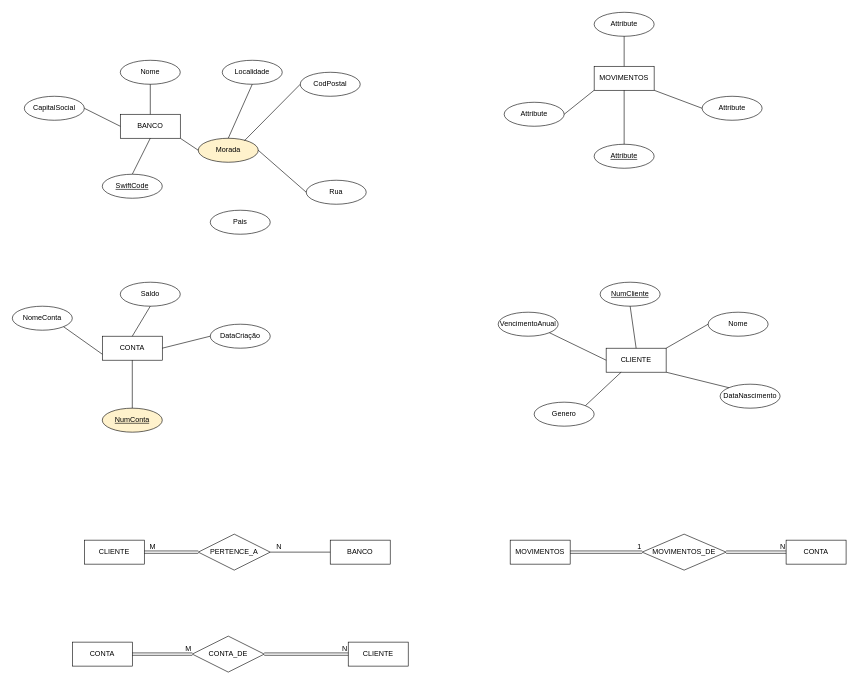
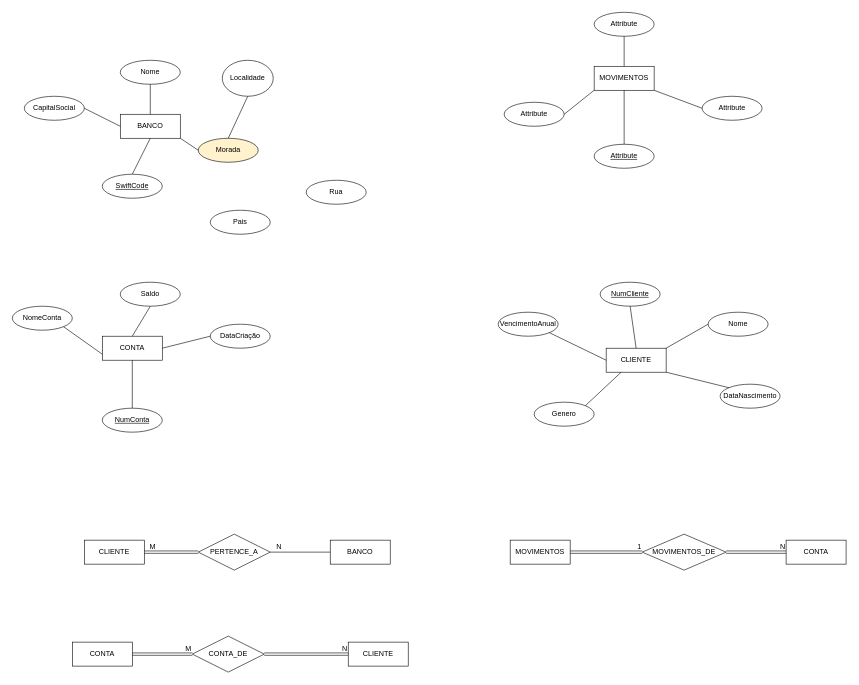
  <mxCell id="0" />
  <mxCell id="1" parent="0" />
  <mxCell id="2" value="BANCO" style="whiteSpace=wrap;html=1;align=center;" vertex="1" parent="1"><mxGeometry x="200" y="190" width="100" height="40" as="geometry" /></mxCell>
  <mxCell id="3" value="CONTA" style="whiteSpace=wrap;html=1;align=center;" vertex="1" parent="1"><mxGeometry x="170" y="560" width="100" height="40" as="geometry" /></mxCell>
  <mxCell id="4" value="CLIENTE" style="whiteSpace=wrap;html=1;align=center;" vertex="1" parent="1"><mxGeometry x="1010" y="580" width="100" height="40" as="geometry" /></mxCell>
  <mxCell id="5" value="MOVIMENTOS" style="whiteSpace=wrap;html=1;align=center;" vertex="1" parent="1"><mxGeometry x="990" y="110" width="100" height="40" as="geometry" /></mxCell>
  <mxCell id="6" value="" style="endArrow=none;html=1;rounded=0;entryX=0.5;entryY=1;entryDx=0;entryDy=0;exitX=0.5;exitY=0;exitDx=0;exitDy=0;" edge="1" parent="1" source="7" target="2"><mxGeometry width="50" height="50" relative="1" as="geometry"><mxPoint x="250" y="350" as="sourcePoint" /><mxPoint x="300" y="350" as="targetPoint" /></mxGeometry></mxCell>
  <mxCell id="7" value="SwiftCode" style="ellipse;whiteSpace=wrap;html=1;align=center;fontStyle=4;" vertex="1" parent="1"><mxGeometry x="170" y="290" width="100" height="40" as="geometry" /></mxCell>
  <mxCell id="8" value="Pais" style="ellipse;whiteSpace=wrap;html=1;align=center;" vertex="1" parent="1"><mxGeometry x="350" y="350" width="100" height="40" as="geometry" /></mxCell>
  <mxCell id="9" value="CapitalSocial" style="ellipse;whiteSpace=wrap;html=1;align=center;" vertex="1" parent="1"><mxGeometry x="40" y="160" width="100" height="40" as="geometry" /></mxCell>
  <mxCell id="10" value="Nome" style="ellipse;whiteSpace=wrap;html=1;align=center;" vertex="1" parent="1"><mxGeometry x="200" y="100" width="100" height="40" as="geometry" /></mxCell>
  <mxCell id="11" value="Morada" style="ellipse;whiteSpace=wrap;html=1;align=center;fillColor=#fff2cc;" vertex="1" parent="1"><mxGeometry x="330" y="230" width="100" height="40" as="geometry" /></mxCell>
  <mxCell id="12" value="Rua" style="ellipse;whiteSpace=wrap;html=1;align=center;" vertex="1" parent="1"><mxGeometry x="510" y="300" width="100" height="40" as="geometry" /></mxCell>
- <mxCell id="13" value="CodPostal" style="ellipse;whiteSpace=wrap;html=1;align=center;" vertex="1" parent="1"><mxGeometry x="500" y="120" width="100" height="40" as="geometry" /></mxCell>
- <mxCell id="14" value="Localidade" style="ellipse;whiteSpace=wrap;html=1;align=center;" vertex="1" parent="1"><mxGeometry x="370" y="100" width="100" height="40" as="geometry" /></mxCell>
- <mxCell id="15" value="" style="endArrow=none;html=1;rounded=0;exitX=0;exitY=0.5;exitDx=0;exitDy=0;entryX=0.77;entryY=0.1;entryDx=0;entryDy=0;entryPerimeter=0;" edge="1" parent="1" source="13" target="11"><mxGeometry width="50" height="50" relative="1" as="geometry"><mxPoint x="320" y="410" as="sourcePoint" /><mxPoint x="370" y="360" as="targetPoint" /></mxGeometry></mxCell>
- <mxCell id="16" value="" style="endArrow=none;html=1;rounded=0;exitX=1;exitY=0.5;exitDx=0;exitDy=0;entryX=0;entryY=0.5;entryDx=0;entryDy=0;" edge="1" parent="1" source="11" target="12"><mxGeometry width="50" height="50" relative="1" as="geometry"><mxPoint x="320" y="410" as="sourcePoint" /><mxPoint x="370" y="360" as="targetPoint" /></mxGeometry></mxCell>
+ <mxCell id="14" value="Localidade" style="ellipse;whiteSpace=wrap;html=1;align=center;" vertex="1" parent="1"><mxGeometry x="370" y="100" width="85" height="60" as="geometry" /></mxCell>
  <mxCell id="17" value="" style="endArrow=none;html=1;rounded=0;exitX=1;exitY=1;exitDx=0;exitDy=0;entryX=0;entryY=0.5;entryDx=0;entryDy=0;" edge="1" parent="1" source="2" target="11"><mxGeometry width="50" height="50" relative="1" as="geometry"><mxPoint x="320" y="410" as="sourcePoint" /><mxPoint x="370" y="360" as="targetPoint" /></mxGeometry></mxCell>
  <mxCell id="18" value="" style="endArrow=none;html=1;rounded=0;exitX=0.5;exitY=1;exitDx=0;exitDy=0;entryX=0.5;entryY=0;entryDx=0;entryDy=0;" edge="1" parent="1" source="10" target="2"><mxGeometry width="50" height="50" relative="1" as="geometry"><mxPoint x="320" y="410" as="sourcePoint" /><mxPoint x="370" y="360" as="targetPoint" /></mxGeometry></mxCell>
  <mxCell id="19" value="" style="endArrow=none;html=1;rounded=0;exitX=0;exitY=0.5;exitDx=0;exitDy=0;entryX=1;entryY=0.5;entryDx=0;entryDy=0;" edge="1" parent="1" source="2" target="9"><mxGeometry width="50" height="50" relative="1" as="geometry"><mxPoint x="320" y="410" as="sourcePoint" /><mxPoint x="370" y="360" as="targetPoint" /></mxGeometry></mxCell>
  <mxCell id="20" value="" style="endArrow=none;html=1;rounded=0;exitX=0.5;exitY=1;exitDx=0;exitDy=0;entryX=0.5;entryY=0;entryDx=0;entryDy=0;" edge="1" parent="1" source="14" target="11"><mxGeometry width="50" height="50" relative="1" as="geometry"><mxPoint x="320" y="410" as="sourcePoint" /><mxPoint x="370" y="360" as="targetPoint" /></mxGeometry></mxCell>
- <mxCell id="21" value="NumConta" style="ellipse;whiteSpace=wrap;html=1;align=center;fontStyle=4;fillColor=#fff2cc;" vertex="1" parent="1"><mxGeometry x="170" y="680" width="100" height="40" as="geometry" /></mxCell>
+ <mxCell id="21" value="NumConta" style="ellipse;whiteSpace=wrap;html=1;align=center;fontStyle=4;" vertex="1" parent="1"><mxGeometry x="170" y="680" width="100" height="40" as="geometry" /></mxCell>
  <mxCell id="22" value="NomeConta" style="ellipse;whiteSpace=wrap;html=1;align=center;" vertex="1" parent="1"><mxGeometry x="20" y="510" width="100" height="40" as="geometry" /></mxCell>
  <mxCell id="23" value="Saldo" style="ellipse;whiteSpace=wrap;html=1;align=center;" vertex="1" parent="1"><mxGeometry x="200" y="470" width="100" height="40" as="geometry" /></mxCell>
  <mxCell id="24" value="DataCriação" style="ellipse;whiteSpace=wrap;html=1;align=center;" vertex="1" parent="1"><mxGeometry x="350" y="540" width="100" height="40" as="geometry" /></mxCell>
  <mxCell id="25" value="" style="endArrow=none;html=1;rounded=0;exitX=1;exitY=1;exitDx=0;exitDy=0;entryX=0;entryY=0.75;entryDx=0;entryDy=0;" edge="1" parent="1" source="22" target="3"><mxGeometry width="50" height="50" relative="1" as="geometry"><mxPoint x="300" y="490" as="sourcePoint" /><mxPoint x="350" y="440" as="targetPoint" /></mxGeometry></mxCell>
  <mxCell id="26" value="" style="endArrow=none;html=1;rounded=0;entryX=0.5;entryY=0;entryDx=0;entryDy=0;exitX=0.5;exitY=1;exitDx=0;exitDy=0;" edge="1" parent="1" source="3" target="21"><mxGeometry width="50" height="50" relative="1" as="geometry"><mxPoint x="300" y="490" as="sourcePoint" /><mxPoint x="350" y="440" as="targetPoint" /></mxGeometry></mxCell>
  <mxCell id="27" value="" style="endArrow=none;html=1;rounded=0;entryX=0;entryY=0.5;entryDx=0;entryDy=0;exitX=1;exitY=0.5;exitDx=0;exitDy=0;" edge="1" parent="1" source="3" target="24"><mxGeometry width="50" height="50" relative="1" as="geometry"><mxPoint x="300" y="490" as="sourcePoint" /><mxPoint x="350" y="440" as="targetPoint" /></mxGeometry></mxCell>
  <mxCell id="28" value="" style="endArrow=none;html=1;rounded=0;exitX=0.5;exitY=0;exitDx=0;exitDy=0;entryX=0.5;entryY=1;entryDx=0;entryDy=0;" edge="1" parent="1" source="3" target="23"><mxGeometry width="50" height="50" relative="1" as="geometry"><mxPoint x="300" y="490" as="sourcePoint" /><mxPoint x="350" y="440" as="targetPoint" /></mxGeometry></mxCell>
  <mxCell id="29" value="Attribute" style="ellipse;whiteSpace=wrap;html=1;align=center;fontStyle=4;" vertex="1" parent="1"><mxGeometry x="990" y="240" width="100" height="40" as="geometry" /></mxCell>
  <mxCell id="30" value="Attribute" style="ellipse;whiteSpace=wrap;html=1;align=center;" vertex="1" parent="1"><mxGeometry x="840" y="170" width="100" height="40" as="geometry" /></mxCell>
  <mxCell id="31" value="Attribute" style="ellipse;whiteSpace=wrap;html=1;align=center;" vertex="1" parent="1"><mxGeometry x="1170" y="160" width="100" height="40" as="geometry" /></mxCell>
  <mxCell id="32" value="Attribute" style="ellipse;whiteSpace=wrap;html=1;align=center;" vertex="1" parent="1"><mxGeometry x="990" y="20" width="100" height="40" as="geometry" /></mxCell>
  <mxCell id="33" value="" style="endArrow=none;html=1;rounded=0;exitX=0.5;exitY=1;exitDx=0;exitDy=0;entryX=0.5;entryY=0;entryDx=0;entryDy=0;" edge="1" parent="1" source="32" target="5"><mxGeometry width="50" height="50" relative="1" as="geometry"><mxPoint x="820" y="290" as="sourcePoint" /><mxPoint x="870" y="240" as="targetPoint" /></mxGeometry></mxCell>
  <mxCell id="34" value="" style="endArrow=none;html=1;rounded=0;entryX=1;entryY=0.5;entryDx=0;entryDy=0;exitX=0;exitY=1;exitDx=0;exitDy=0;" edge="1" parent="1" source="5" target="30"><mxGeometry width="50" height="50" relative="1" as="geometry"><mxPoint x="820" y="290" as="sourcePoint" /><mxPoint x="870" y="240" as="targetPoint" /></mxGeometry></mxCell>
  <mxCell id="35" value="" style="endArrow=none;html=1;rounded=0;exitX=0.5;exitY=0;exitDx=0;exitDy=0;entryX=0.5;entryY=1;entryDx=0;entryDy=0;" edge="1" parent="1" source="29" target="5"><mxGeometry width="50" height="50" relative="1" as="geometry"><mxPoint x="820" y="290" as="sourcePoint" /><mxPoint x="870" y="240" as="targetPoint" /></mxGeometry></mxCell>
  <mxCell id="36" value="" style="endArrow=none;html=1;rounded=0;entryX=0;entryY=0.5;entryDx=0;entryDy=0;exitX=1;exitY=1;exitDx=0;exitDy=0;" edge="1" parent="1" source="5" target="31"><mxGeometry width="50" height="50" relative="1" as="geometry"><mxPoint x="820" y="290" as="sourcePoint" /><mxPoint x="870" y="240" as="targetPoint" /></mxGeometry></mxCell>
  <mxCell id="37" value="NumCliente" style="ellipse;whiteSpace=wrap;html=1;align=center;fontStyle=4;" vertex="1" parent="1"><mxGeometry x="1000" y="470" width="100" height="40" as="geometry" /></mxCell>
  <mxCell id="38" value="VencimentoAnual" style="ellipse;whiteSpace=wrap;html=1;align=center;" vertex="1" parent="1"><mxGeometry x="830" y="520" width="100" height="40" as="geometry" /></mxCell>
  <mxCell id="39" value="Nome" style="ellipse;whiteSpace=wrap;html=1;align=center;" vertex="1" parent="1"><mxGeometry x="1180" y="520" width="100" height="40" as="geometry" /></mxCell>
  <mxCell id="40" value="DataNascimento" style="ellipse;whiteSpace=wrap;html=1;align=center;" vertex="1" parent="1"><mxGeometry x="1200" y="640" width="100" height="40" as="geometry" /></mxCell>
  <mxCell id="41" value="Genero" style="ellipse;whiteSpace=wrap;html=1;align=center;" vertex="1" parent="1"><mxGeometry x="890" y="670" width="100" height="40" as="geometry" /></mxCell>
  <mxCell id="42" value="" style="endArrow=none;html=1;rounded=0;exitX=0;exitY=0.5;exitDx=0;exitDy=0;entryX=1;entryY=0;entryDx=0;entryDy=0;" edge="1" parent="1" source="39" target="4"><mxGeometry width="50" height="50" relative="1" as="geometry"><mxPoint x="820" y="590" as="sourcePoint" /><mxPoint x="870" y="540" as="targetPoint" /></mxGeometry></mxCell>
  <mxCell id="43" value="" style="endArrow=none;html=1;rounded=0;exitX=0;exitY=0;exitDx=0;exitDy=0;entryX=1;entryY=1;entryDx=0;entryDy=0;" edge="1" parent="1" source="40" target="4"><mxGeometry width="50" height="50" relative="1" as="geometry"><mxPoint x="820" y="590" as="sourcePoint" /><mxPoint x="870" y="540" as="targetPoint" /></mxGeometry></mxCell>
  <mxCell id="44" value="" style="endArrow=none;html=1;rounded=0;exitX=1;exitY=0;exitDx=0;exitDy=0;entryX=0.25;entryY=1;entryDx=0;entryDy=0;" edge="1" parent="1" source="41" target="4"><mxGeometry width="50" height="50" relative="1" as="geometry"><mxPoint x="820" y="590" as="sourcePoint" /><mxPoint x="870" y="540" as="targetPoint" /></mxGeometry></mxCell>
  <mxCell id="45" value="" style="endArrow=none;html=1;rounded=0;exitX=0;exitY=0.5;exitDx=0;exitDy=0;entryX=1;entryY=1;entryDx=0;entryDy=0;" edge="1" parent="1" source="4" target="38"><mxGeometry width="50" height="50" relative="1" as="geometry"><mxPoint x="820" y="590" as="sourcePoint" /><mxPoint x="870" y="540" as="targetPoint" /></mxGeometry></mxCell>
  <mxCell id="46" value="" style="endArrow=none;html=1;rounded=0;exitX=0.5;exitY=0;exitDx=0;exitDy=0;entryX=0.5;entryY=1;entryDx=0;entryDy=0;" edge="1" parent="1" source="4" target="37"><mxGeometry width="50" height="50" relative="1" as="geometry"><mxPoint x="820" y="590" as="sourcePoint" /><mxPoint x="870" y="540" as="targetPoint" /></mxGeometry></mxCell>
  <mxCell id="47" value="PERTENCE_A" style="shape=rhombus;perimeter=rhombusPerimeter;whiteSpace=wrap;html=1;align=center;" vertex="1" parent="1"><mxGeometry x="330" y="890" width="120" height="60" as="geometry" /></mxCell>
  <mxCell id="48" value="CLIENTE" style="whiteSpace=wrap;html=1;align=center;" vertex="1" parent="1"><mxGeometry x="140" y="900" width="100" height="40" as="geometry" /></mxCell>
  <mxCell id="49" value="BANCO" style="whiteSpace=wrap;html=1;align=center;" vertex="1" parent="1"><mxGeometry x="550" y="900" width="100" height="40" as="geometry" /></mxCell>
  <mxCell id="50" value="CONTA_DE" style="shape=rhombus;perimeter=rhombusPerimeter;whiteSpace=wrap;html=1;align=center;" vertex="1" parent="1"><mxGeometry x="320" y="1060" width="120" height="60" as="geometry" /></mxCell>
  <mxCell id="51" value="CONTA" style="whiteSpace=wrap;html=1;align=center;" vertex="1" parent="1"><mxGeometry x="120" y="1070" width="100" height="40" as="geometry" /></mxCell>
  <mxCell id="52" value="CLIENTE" style="whiteSpace=wrap;html=1;align=center;" vertex="1" parent="1"><mxGeometry x="580" y="1070" width="100" height="40" as="geometry" /></mxCell>
  <mxCell id="53" value="" style="shape=link;html=1;rounded=0;exitX=1;exitY=0.5;exitDx=0;exitDy=0;entryX=0;entryY=0.5;entryDx=0;entryDy=0;" edge="1" parent="1" source="48" target="47"><mxGeometry relative="1" as="geometry"><mxPoint x="280" y="1050" as="sourcePoint" /><mxPoint x="440" y="1050" as="targetPoint" /></mxGeometry></mxCell>
  <mxCell id="54" value="M" style="resizable=0;html=1;whiteSpace=wrap;align=right;verticalAlign=bottom;" connectable="0" vertex="1" parent="53"><mxGeometry x="1" relative="1" as="geometry"><mxPoint x="-70" as="offset" /></mxGeometry></mxCell>
  <mxCell id="55" value="" style="endArrow=none;html=1;rounded=0;exitX=1;exitY=0.5;exitDx=0;exitDy=0;entryX=0;entryY=0.5;entryDx=0;entryDy=0;" edge="1" parent="1" source="47" target="49"><mxGeometry relative="1" as="geometry"><mxPoint x="500" y="1020" as="sourcePoint" /><mxPoint x="660" y="1020" as="targetPoint" /></mxGeometry></mxCell>
  <mxCell id="56" value="N" style="resizable=0;html=1;whiteSpace=wrap;align=right;verticalAlign=bottom;" connectable="0" vertex="1" parent="55"><mxGeometry x="1" relative="1" as="geometry"><mxPoint x="-80" as="offset" /></mxGeometry></mxCell>
  <mxCell id="57" value="" style="shape=link;html=1;rounded=0;exitX=1;exitY=0.5;exitDx=0;exitDy=0;entryX=0;entryY=0.5;entryDx=0;entryDy=0;" edge="1" parent="1" source="51" target="50"><mxGeometry relative="1" as="geometry"><mxPoint x="270" y="1140" as="sourcePoint" /><mxPoint x="430" y="1140" as="targetPoint" /></mxGeometry></mxCell>
  <mxCell id="58" value="M" style="resizable=0;html=1;whiteSpace=wrap;align=right;verticalAlign=bottom;" connectable="0" vertex="1" parent="57"><mxGeometry x="1" relative="1" as="geometry" /></mxCell>
  <mxCell id="59" value="" style="shape=link;html=1;rounded=0;exitX=1;exitY=0.5;exitDx=0;exitDy=0;entryX=0;entryY=0.5;entryDx=0;entryDy=0;" edge="1" parent="1" source="50" target="52"><mxGeometry relative="1" as="geometry"><mxPoint x="670" y="1150" as="sourcePoint" /><mxPoint x="830" y="1150" as="targetPoint" /></mxGeometry></mxCell>
  <mxCell id="60" value="N" style="resizable=0;html=1;whiteSpace=wrap;align=right;verticalAlign=bottom;" connectable="0" vertex="1" parent="59"><mxGeometry x="1" relative="1" as="geometry" /></mxCell>
  <mxCell id="61" value="MOVIMENTOS" style="whiteSpace=wrap;html=1;align=center;" vertex="1" parent="1"><mxGeometry x="850" y="900" width="100" height="40" as="geometry" /></mxCell>
  <mxCell id="62" value="MOVIMENTOS_DE" style="shape=rhombus;perimeter=rhombusPerimeter;whiteSpace=wrap;html=1;align=center;" vertex="1" parent="1"><mxGeometry x="1070" y="890" width="140" height="60" as="geometry" /></mxCell>
  <mxCell id="63" value="CONTA" style="whiteSpace=wrap;html=1;align=center;" vertex="1" parent="1"><mxGeometry x="1310" y="900" width="100" height="40" as="geometry" /></mxCell>
  <mxCell id="64" value="" style="shape=link;html=1;rounded=0;exitX=1;exitY=0.5;exitDx=0;exitDy=0;entryX=0;entryY=0.5;entryDx=0;entryDy=0;" edge="1" parent="1" source="61" target="62"><mxGeometry relative="1" as="geometry"><mxPoint x="1030" y="1000" as="sourcePoint" /><mxPoint x="1190" y="1000" as="targetPoint" /></mxGeometry></mxCell>
  <mxCell id="65" value="1" style="resizable=0;html=1;whiteSpace=wrap;align=right;verticalAlign=bottom;" connectable="0" vertex="1" parent="64"><mxGeometry x="1" relative="1" as="geometry" /></mxCell>
  <mxCell id="66" value="" style="shape=link;html=1;rounded=0;exitX=1;exitY=0.5;exitDx=0;exitDy=0;entryX=0;entryY=0.5;entryDx=0;entryDy=0;" edge="1" parent="1" source="62" target="63"><mxGeometry relative="1" as="geometry"><mxPoint x="1170" y="1020" as="sourcePoint" /><mxPoint x="1330" y="1020" as="targetPoint" /></mxGeometry></mxCell>
  <mxCell id="67" value="N" style="resizable=0;html=1;whiteSpace=wrap;align=right;verticalAlign=bottom;" connectable="0" vertex="1" parent="66"><mxGeometry x="1" relative="1" as="geometry" /></mxCell>
